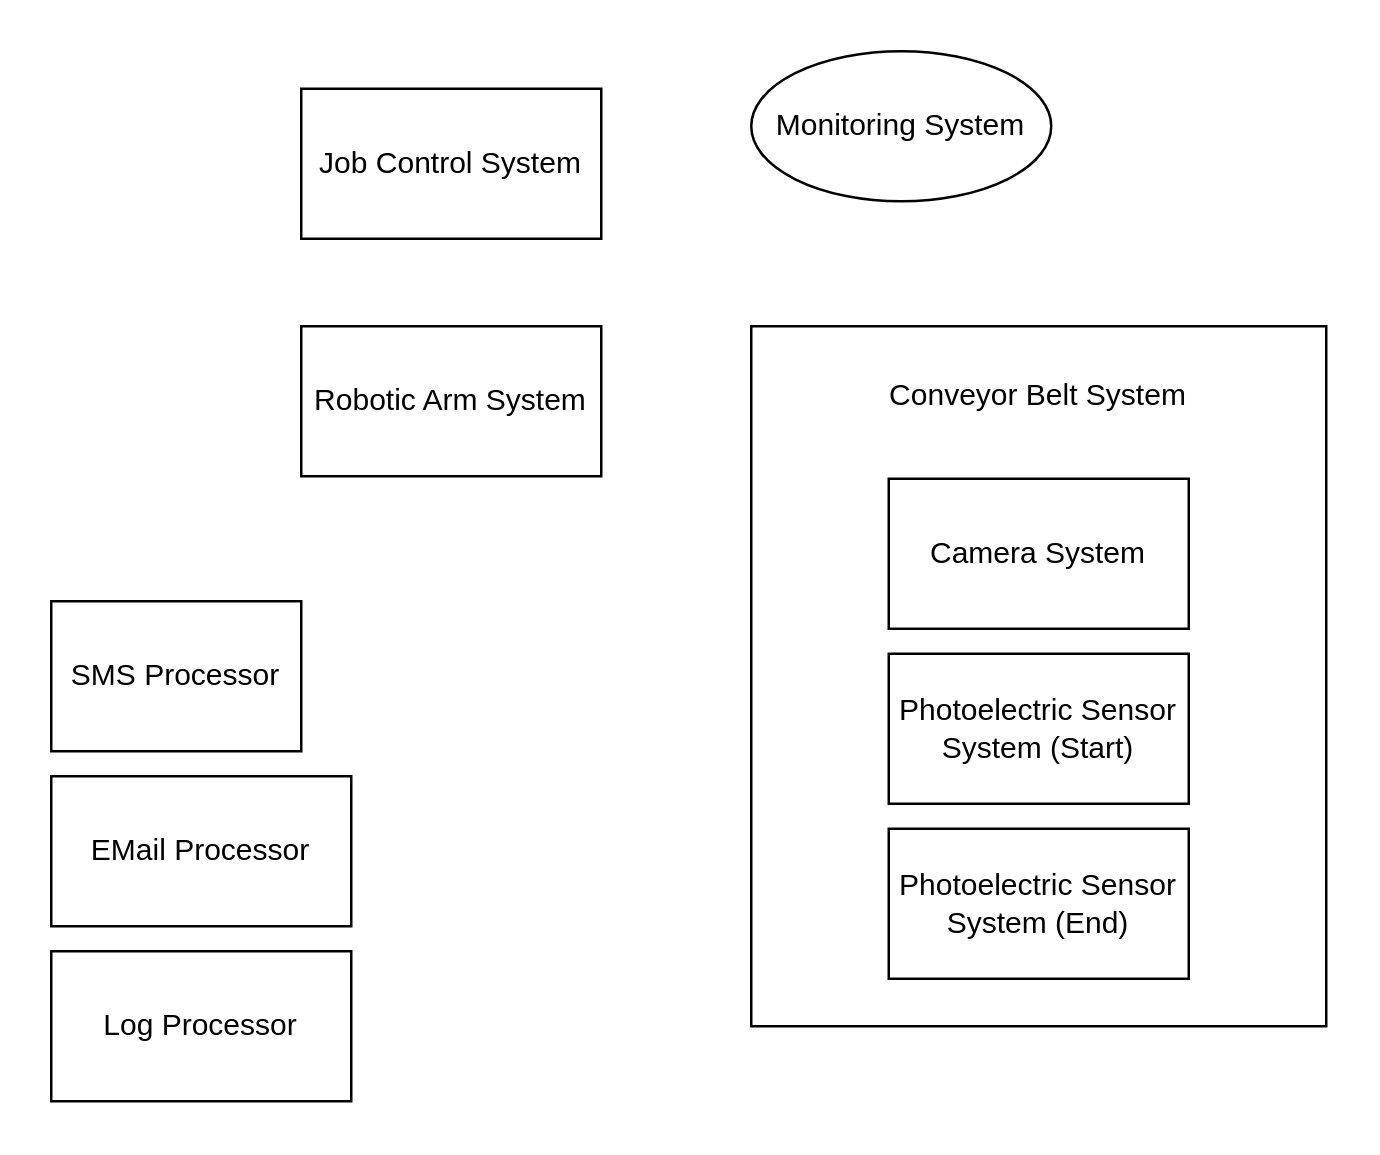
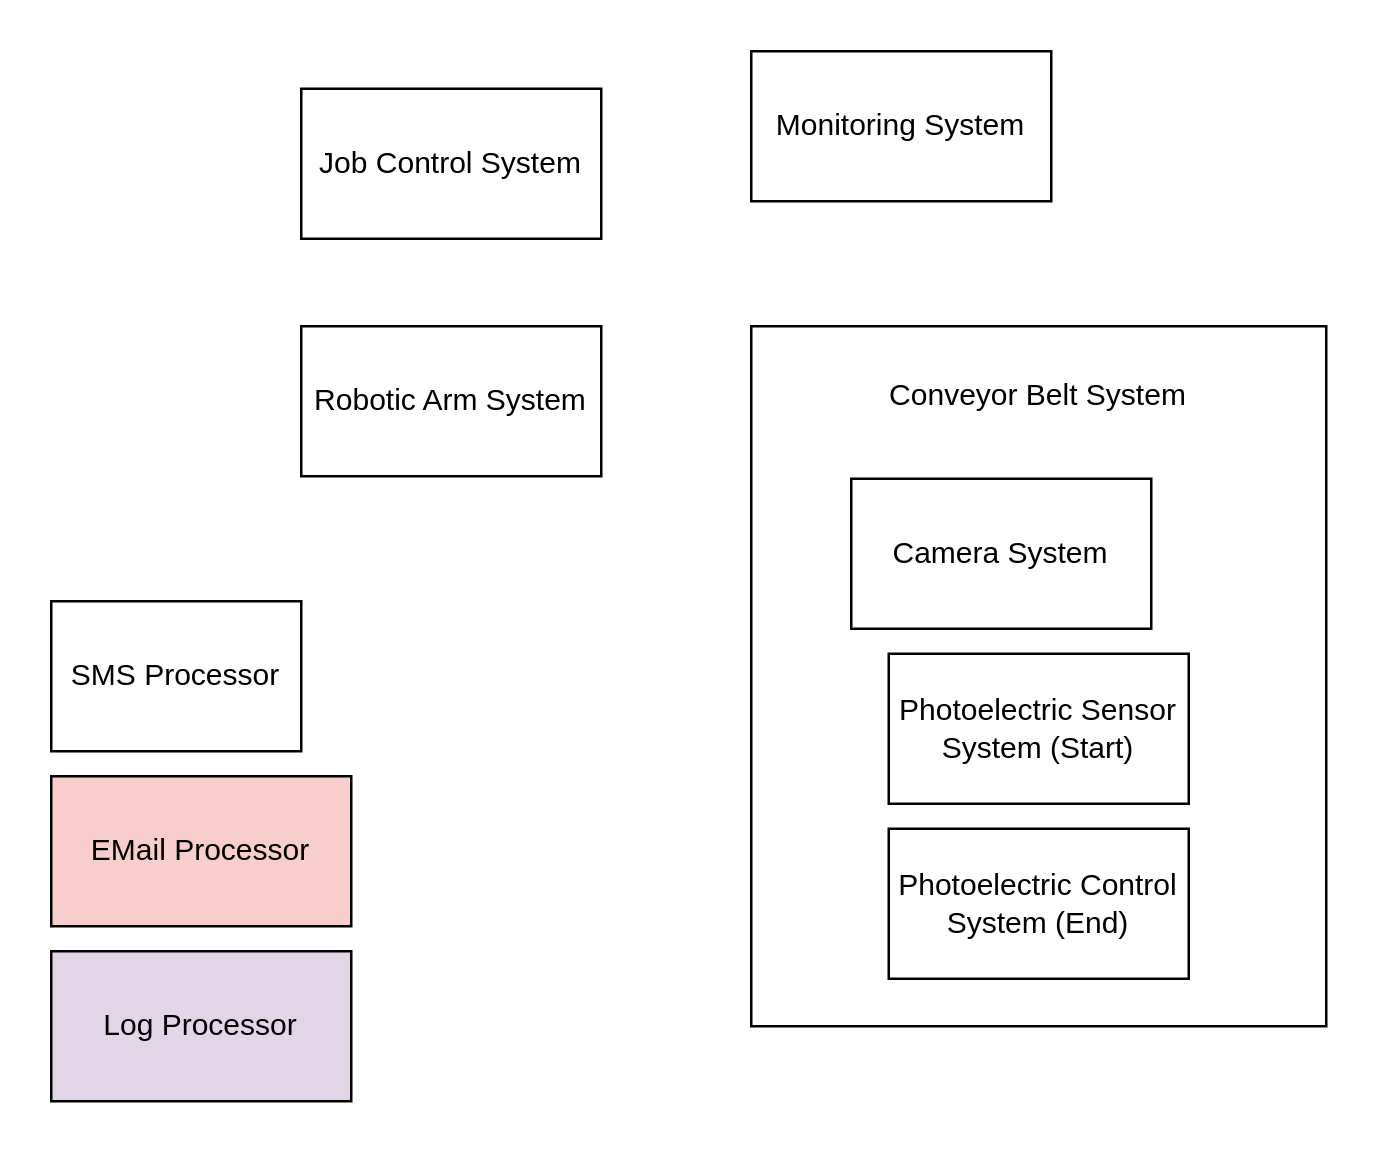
  <mxCell id="0" />
  <mxCell id="1" parent="0" />
  <mxCell id="2" value="Job Control System" style="rounded=0;whiteSpace=wrap;html=1;" vertex="1" parent="1"><mxGeometry x="120" y="35" width="120" height="60" as="geometry" /></mxCell>
- <mxCell id="3" value="Monitoring System" style="ellipse;whiteSpace=wrap;html=1;" vertex="1" parent="1"><mxGeometry x="300" y="20" width="120" height="60" as="geometry" /></mxCell>
+ <mxCell id="3" value="Monitoring System" style="rounded=0;whiteSpace=wrap;html=1;" vertex="1" parent="1"><mxGeometry x="300" y="20" width="120" height="60" as="geometry" /></mxCell>
  <mxCell id="4" value="Robotic Arm System" style="rounded=0;whiteSpace=wrap;html=1;" vertex="1" parent="1"><mxGeometry x="120" y="130" width="120" height="60" as="geometry" /></mxCell>
  <mxCell id="5" value="&lt;div&gt;&lt;br&gt;&lt;/div&gt;Conveyor Belt System" style="rounded=0;whiteSpace=wrap;html=1;verticalAlign=top;" vertex="1" parent="1"><mxGeometry x="300" y="130" width="230" height="280" as="geometry" /></mxCell>
- <mxCell id="6" value="Camera System" style="rounded=0;whiteSpace=wrap;html=1;" vertex="1" parent="1"><mxGeometry x="355" y="191" width="120" height="60" as="geometry" /></mxCell>
+ <mxCell id="6" value="Camera System" style="rounded=0;whiteSpace=wrap;html=1;" vertex="1" parent="1"><mxGeometry x="340" y="191" width="120" height="60" as="geometry" /></mxCell>
  <mxCell id="7" value="Photoelectric Sensor System (Start)" style="rounded=0;whiteSpace=wrap;html=1;" vertex="1" parent="1"><mxGeometry x="355" y="261" width="120" height="60" as="geometry" /></mxCell>
- <mxCell id="8" value="Photoelectric Sensor System (End)" style="rounded=0;whiteSpace=wrap;html=1;" vertex="1" parent="1"><mxGeometry x="355" y="331" width="120" height="60" as="geometry" /></mxCell>
+ <mxCell id="8" value="Photoelectric Control System (End)" style="rounded=0;whiteSpace=wrap;html=1;" vertex="1" parent="1"><mxGeometry x="355" y="331" width="120" height="60" as="geometry" /></mxCell>
  <mxCell id="9" value="SMS Processor" style="rounded=0;whiteSpace=wrap;html=1;" vertex="1" parent="1"><mxGeometry x="20" y="240" width="100" height="60" as="geometry" /></mxCell>
- <mxCell id="10" value="EMail Processor" style="rounded=0;whiteSpace=wrap;html=1;" vertex="1" parent="1"><mxGeometry x="20" y="310" width="120" height="60" as="geometry" /></mxCell>
- <mxCell id="11" value="Log Processor" style="rounded=0;whiteSpace=wrap;html=1;" vertex="1" parent="1"><mxGeometry x="20" y="380" width="120" height="60" as="geometry" /></mxCell>
+ <mxCell id="10" value="EMail Processor" style="rounded=0;whiteSpace=wrap;html=1;fillColor=#f8cecc;" vertex="1" parent="1"><mxGeometry x="20" y="310" width="120" height="60" as="geometry" /></mxCell>
+ <mxCell id="11" value="Log Processor" style="rounded=0;whiteSpace=wrap;html=1;fillColor=#e1d5e7;" vertex="1" parent="1"><mxGeometry x="20" y="380" width="120" height="60" as="geometry" /></mxCell>
